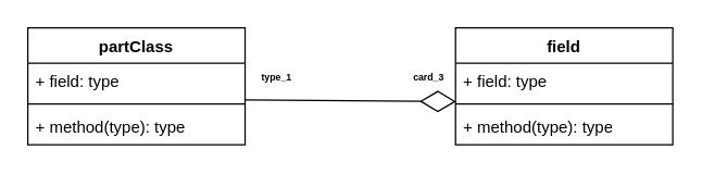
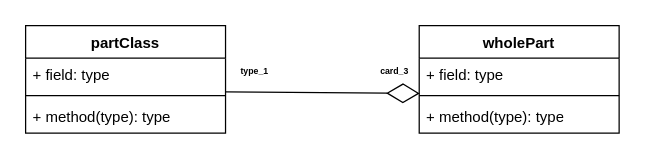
  <mxCell id="0" />
  <mxCell id="1" parent="0" />
  <mxCell id="2" value="partClass" style="swimlane;fontStyle=1;align=center;verticalAlign=top;childLayout=stackLayout;horizontal=1;startSize=26;horizontalStack=0;resizeParent=1;resizeParentMax=0;resizeLast=0;collapsible=1;marginBottom=0;whiteSpace=wrap;html=1;" vertex="1" parent="1"><mxGeometry x="20" y="20" width="160" height="86" as="geometry" /></mxCell>
  <mxCell id="3" value="+ field: type" style="text;strokeColor=none;fillColor=none;align=left;verticalAlign=top;spacingLeft=4;spacingRight=4;overflow=hidden;rotatable=0;points=[[0,0.5],[1,0.5]];portConstraint=eastwest;whiteSpace=wrap;html=1;" vertex="1" parent="2"><mxGeometry y="26" width="160" height="26" as="geometry" /></mxCell>
  <mxCell id="4" value="" style="line;strokeWidth=1;fillColor=none;align=left;verticalAlign=middle;spacingTop=-1;spacingLeft=3;spacingRight=3;rotatable=0;labelPosition=right;points=[];portConstraint=eastwest;strokeColor=inherit;" vertex="1" parent="2"><mxGeometry y="52" width="160" height="8" as="geometry" /></mxCell>
  <mxCell id="5" value="+ method(type): type" style="text;strokeColor=none;fillColor=none;align=left;verticalAlign=top;spacingLeft=4;spacingRight=4;overflow=hidden;rotatable=0;points=[[0,0.5],[1,0.5]];portConstraint=eastwest;whiteSpace=wrap;html=1;" vertex="1" parent="2"><mxGeometry y="60" width="160" height="26" as="geometry" /></mxCell>
- <mxCell id="6" value="field" style="swimlane;fontStyle=1;align=center;verticalAlign=top;childLayout=stackLayout;horizontal=1;startSize=26;horizontalStack=0;resizeParent=1;resizeParentMax=0;resizeLast=0;collapsible=1;marginBottom=0;whiteSpace=wrap;html=1;" vertex="1" parent="1"><mxGeometry x="335" y="20" width="160" height="86" as="geometry" /></mxCell>
+ <mxCell id="6" value="wholePart" style="swimlane;fontStyle=1;align=center;verticalAlign=top;childLayout=stackLayout;horizontal=1;startSize=26;horizontalStack=0;resizeParent=1;resizeParentMax=0;resizeLast=0;collapsible=1;marginBottom=0;whiteSpace=wrap;html=1;" vertex="1" parent="1"><mxGeometry x="335" y="20" width="160" height="86" as="geometry" /></mxCell>
  <mxCell id="7" value="+ field: type" style="text;strokeColor=none;fillColor=none;align=left;verticalAlign=top;spacingLeft=4;spacingRight=4;overflow=hidden;rotatable=0;points=[[0,0.5],[1,0.5]];portConstraint=eastwest;whiteSpace=wrap;html=1;" vertex="1" parent="6"><mxGeometry y="26" width="160" height="26" as="geometry" /></mxCell>
  <mxCell id="8" value="" style="line;strokeWidth=1;fillColor=none;align=left;verticalAlign=middle;spacingTop=-1;spacingLeft=3;spacingRight=3;rotatable=0;labelPosition=right;points=[];portConstraint=eastwest;strokeColor=inherit;" vertex="1" parent="6"><mxGeometry y="52" width="160" height="8" as="geometry" /></mxCell>
  <mxCell id="9" value="+ method(type): type" style="text;strokeColor=none;fillColor=none;align=left;verticalAlign=top;spacingLeft=4;spacingRight=4;overflow=hidden;rotatable=0;points=[[0,0.5],[1,0.5]];portConstraint=eastwest;whiteSpace=wrap;html=1;" vertex="1" parent="6"><mxGeometry y="60" width="160" height="26" as="geometry" /></mxCell>
  <mxCell id="10" value="" style="endArrow=diamondThin;endFill=0;endSize=24;html=1;rounded=0;entryX=0.006;entryY=1.086;entryDx=0;entryDy=0;entryPerimeter=0;exitX=1.001;exitY=1.038;exitDx=0;exitDy=0;exitPerimeter=0;" edge="1" parent="1" source="3"><mxGeometry width="160" relative="1" as="geometry"><mxPoint x="180" y="70" as="sourcePoint" /><mxPoint x="335.44" y="74.236" as="targetPoint" /></mxGeometry></mxCell>
  <mxCell id="11" value="&lt;font style=&quot;font-size: 7px;&quot;&gt;card_3&lt;/font&gt;" style="text;align=center;fontStyle=1;verticalAlign=middle;spacingLeft=3;spacingRight=3;strokeColor=none;rotatable=0;points=[[0,0.5],[1,0.5]];portConstraint=eastwest;html=1;" vertex="1" parent="1"><mxGeometry x="300" y="50" width="30" height="10" as="geometry" /></mxCell>
  <mxCell id="12" value="&lt;font style=&quot;font-size: 7px;&quot;&gt;type_1&lt;/font&gt;" style="text;align=center;fontStyle=1;verticalAlign=middle;spacingLeft=3;spacingRight=3;strokeColor=none;rotatable=0;points=[[0,0.5],[1,0.5]];portConstraint=eastwest;html=1;" vertex="1" parent="1"><mxGeometry x="190" y="50" width="25" height="10" as="geometry" /></mxCell>
